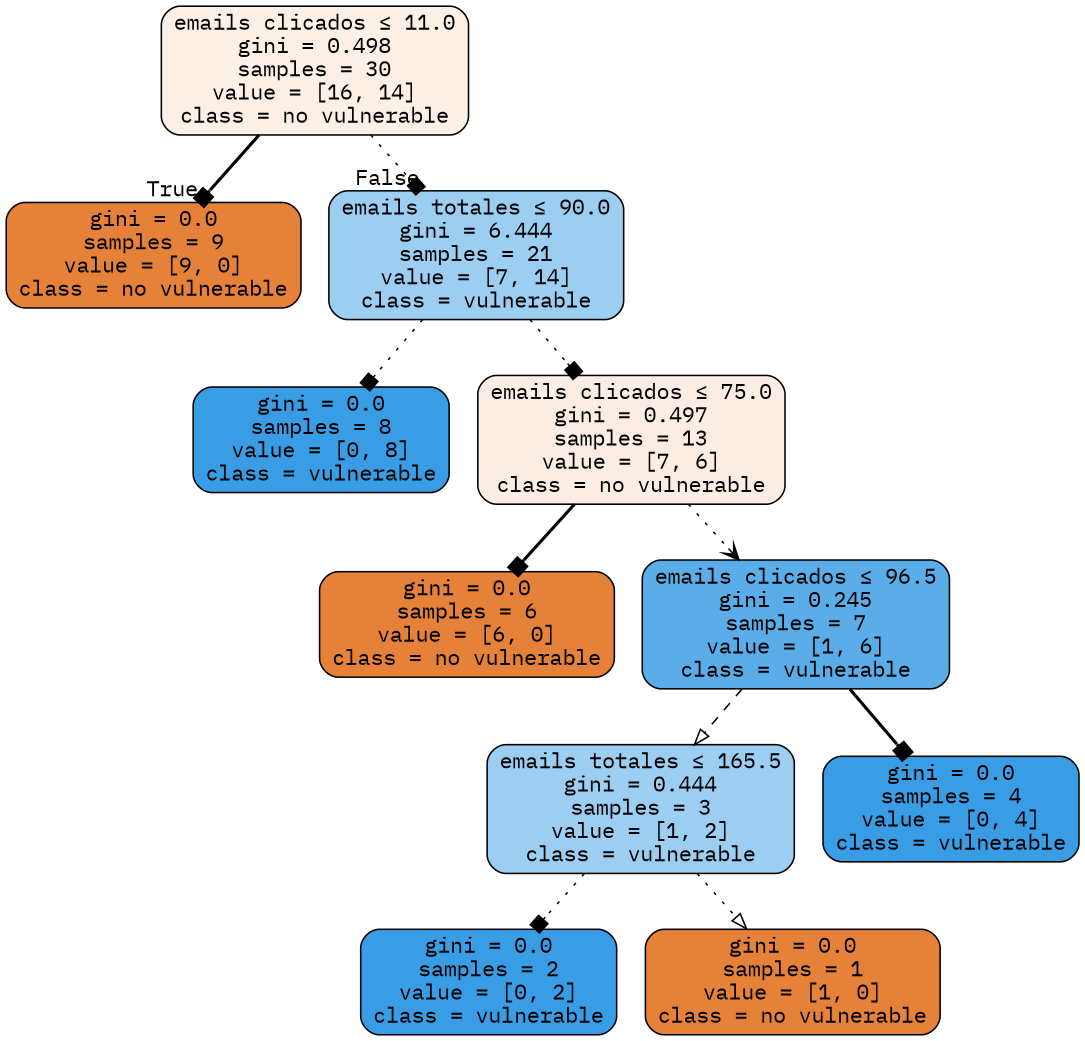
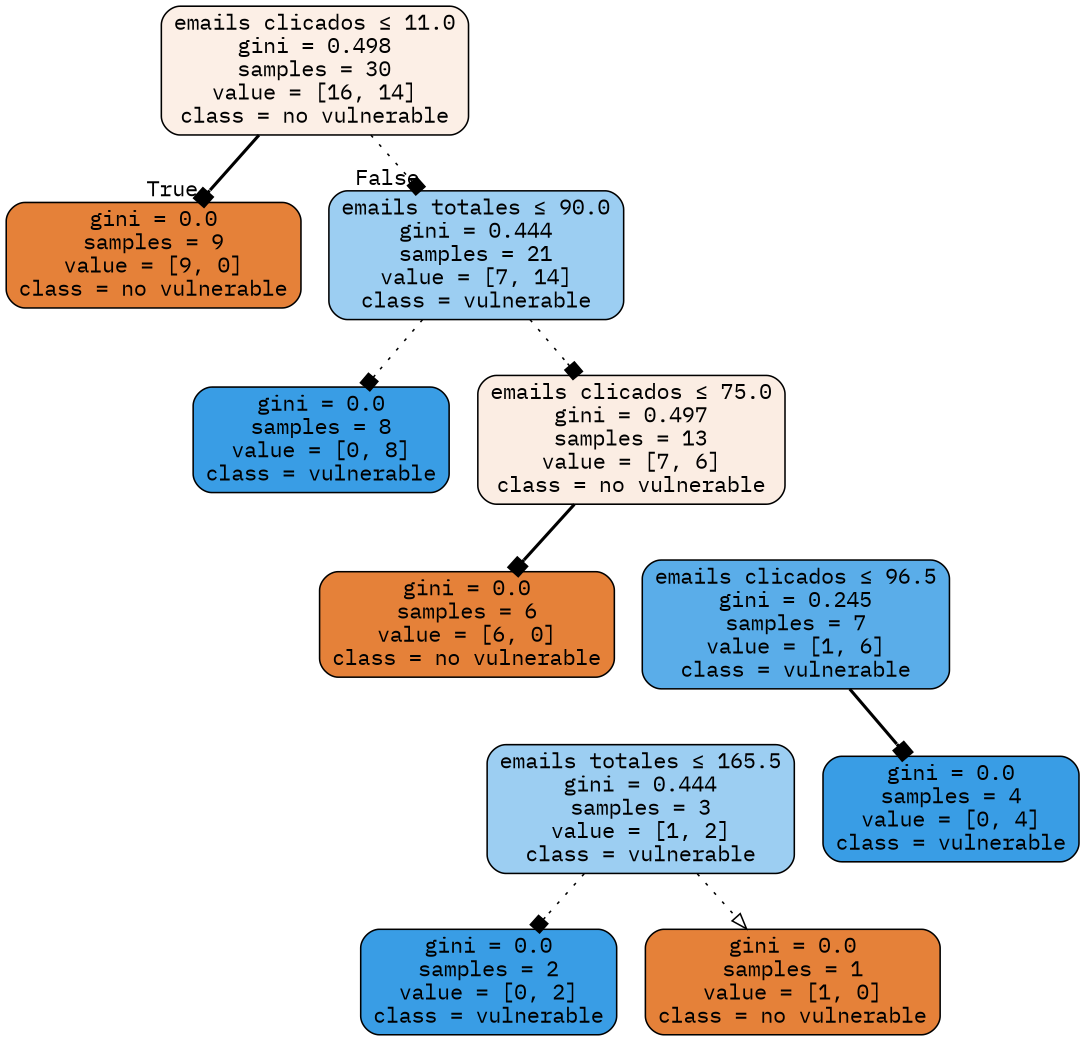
  digraph {
    fontname="IBM Plex Mono"
    node [color=black fillcolor="#e58139" fontname="IBM Plex Mono" shape=box style="filled, rounded"]
    edge [arrowhead=box fontname="IBM Plex Mono" style=dotted]
    n1 [fillcolor="#fcefe6" label=<emails clicados &le; 11.0<br/>gini = 0.498<br/>samples = 30<br/>value = [16, 14]<br/>class = no vulnerable>]
    n2 [label=<gini = 0.0<br/>samples = 9<br/>value = [9, 0]<br/>class = no vulnerable>]
-   n3 [fillcolor="#9ccef2" label=<emails totales &le; 90.0<br/>gini = 6.444<br/>samples = 21<br/>value = [7, 14]<br/>class = vulnerable>]
+   n3 [fillcolor="#9ccef2" label=<emails totales &le; 90.0<br/>gini = 0.444<br/>samples = 21<br/>value = [7, 14]<br/>class = vulnerable>]
    n4 [fillcolor="#399de5" label=<gini = 0.0<br/>samples = 8<br/>value = [0, 8]<br/>class = vulnerable>]
    n5 [fillcolor="#fbede3" label=<emails clicados &le; 75.0<br/>gini = 0.497<br/>samples = 13<br/>value = [7, 6]<br/>class = no vulnerable>]
    n6 [label=<gini = 0.0<br/>samples = 6<br/>value = [6, 0]<br/>class = no vulnerable>]
    n7 [fillcolor="#5aade9" label=<emails clicados &le; 96.5<br/>gini = 0.245<br/>samples = 7<br/>value = [1, 6]<br/>class = vulnerable>]
    n8 [fillcolor="#9ccef2" label=<emails totales &le; 165.5<br/>gini = 0.444<br/>samples = 3<br/>value = [1, 2]<br/>class = vulnerable>]
    n9 [fillcolor="#399de5" label=<gini = 0.0<br/>samples = 4<br/>value = [0, 4]<br/>class = vulnerable>]
    n10 [fillcolor="#399de5" label=<gini = 0.0<br/>samples = 2<br/>value = [0, 2]<br/>class = vulnerable>]
    n11 [label=<gini = 0.0<br/>samples = 1<br/>value = [1, 0]<br/>class = no vulnerable>]
    n1 -> n2 [headlabel=True labelangle=45 labeldistance=2.5 style=bold]
    n1 -> n3 [headlabel=False labelangle=-45 labeldistance=2.5]
    n3 -> n4
    n3 -> n5
    n5 -> n6 [style=bold]
-   n5 -> n7 [arrowhead=vee]
-   n7 -> n8 [arrowhead=onormal style=dashed]
    n7 -> n9 [style=bold]
    n8 -> n10
    n8 -> n11 [arrowhead=onormal]
  }
